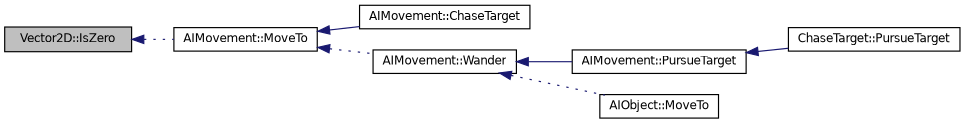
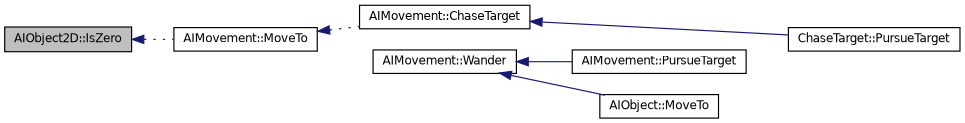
  digraph {
    rankdir=LR
    node [color=black fillcolor=white fontname=Helvetica fontsize=10 shape=record style=filled]
    edge [color=midnightblue dir=back fontname=Helvetica fontsize=10 labelfontname=Helvetica labelfontsize=10 style=dotted]
-   n1 [fillcolor=grey75 fontcolor=black height=0.2 label="Vector2D::IsZero" width=0.4]
+   n1 [fillcolor=grey75 fontcolor=black height=0.2 label="AIObject2D::IsZero" width=0.4]
    n2 [height=0.2 label="AIMovement::MoveTo" width=0.4]
    n3 [height=0.2 label="AIMovement::ChaseTarget" width=0.4]
    n4 [height=0.2 label="AIMovement::Wander" width=0.4]
    n5 [height=0.2 label="AIMovement::PursueTarget" width=0.4]
    n6 [height=0.2 label="ChaseTarget::PursueTarget" width=0.4]
    n7 [height=0.2 label="AIObject::MoveTo" width=0.4]
    n1 -> n2
-   n2 -> n3 [style=solid]
-   n2 -> n4
+   n2 -> n3
    n4 -> n5 [style=solid]
-   n4 -> n7
-   n5 -> n6 [style=solid]
+   n4 -> n7 [style=solid]
+   n3 -> n6 [style=solid]
  }
